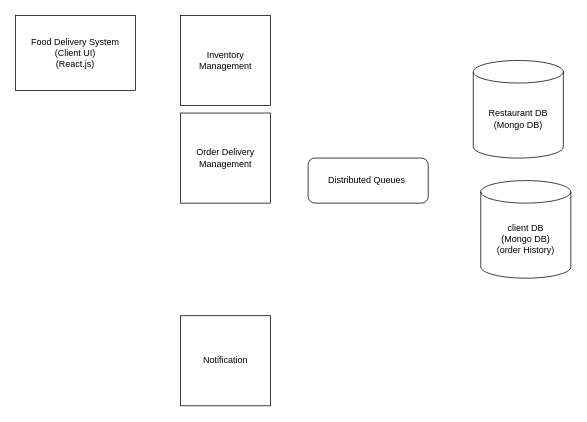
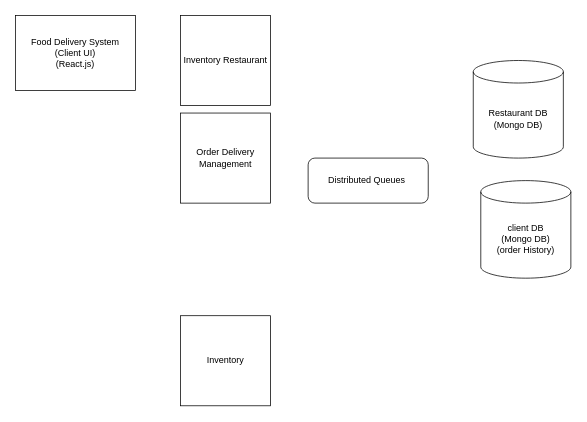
  <mxCell id="0" />
  <mxCell id="1" parent="0" />
  <mxCell id="2" value="Food Delivery System&lt;br&gt;(Client UI)&lt;br&gt;(React.js)" style="whiteSpace=wrap;html=1;aspect=fixed;" vertex="1" parent="1"><mxGeometry x="20" y="20" width="160" height="100" as="geometry" /></mxCell>
  <mxCell id="3" value="Restaurant DB&lt;br&gt;(Mongo DB)" style="shape=cylinder3;whiteSpace=wrap;html=1;boundedLbl=1;backgroundOutline=1;size=15;" vertex="1" parent="1"><mxGeometry x="630" y="80" width="120" height="130" as="geometry" /></mxCell>
  <mxCell id="4" value="client DB&lt;br&gt;(Mongo DB)&lt;br&gt;(order History)" style="shape=cylinder3;whiteSpace=wrap;html=1;boundedLbl=1;backgroundOutline=1;size=15;" vertex="1" parent="1"><mxGeometry x="640" y="240" width="120" height="130" as="geometry" /></mxCell>
- <mxCell id="5" value="Inventory Management" style="whiteSpace=wrap;html=1;aspect=fixed;" vertex="1" parent="1"><mxGeometry x="240" y="20" width="120" height="120" as="geometry" /></mxCell>
+ <mxCell id="5" value="Inventory Restaurant" style="whiteSpace=wrap;html=1;aspect=fixed;" vertex="1" parent="1"><mxGeometry x="240" y="20" width="120" height="120" as="geometry" /></mxCell>
  <mxCell id="6" value="Order Delivery Management&lt;br&gt;" style="whiteSpace=wrap;html=1;aspect=fixed;" vertex="1" parent="1"><mxGeometry x="240" y="150" width="120" height="120" as="geometry" /></mxCell>
- <mxCell id="7" value="Notification" style="whiteSpace=wrap;html=1;aspect=fixed;" vertex="1" parent="1"><mxGeometry x="240" y="420" width="120" height="120" as="geometry" /></mxCell>
+ <mxCell id="7" value="Inventory" style="whiteSpace=wrap;html=1;aspect=fixed;" vertex="1" parent="1"><mxGeometry x="240" y="420" width="120" height="120" as="geometry" /></mxCell>
  <mxCell id="8" value="Distributed Queues&amp;nbsp;" style="rounded=1;whiteSpace=wrap;html=1;" vertex="1" parent="1"><mxGeometry x="410" y="210" width="160" height="60" as="geometry" /></mxCell>
